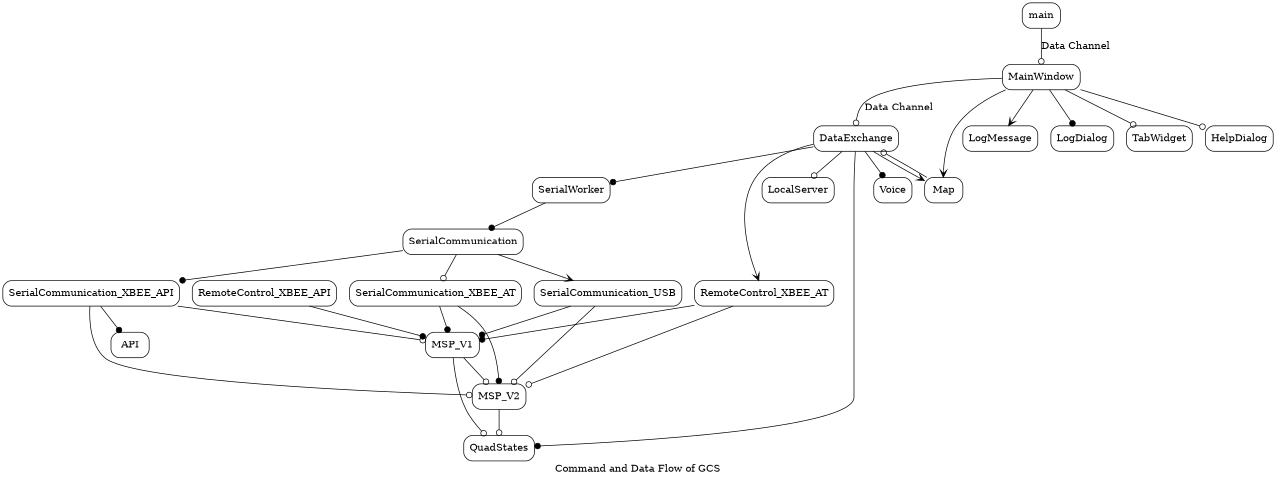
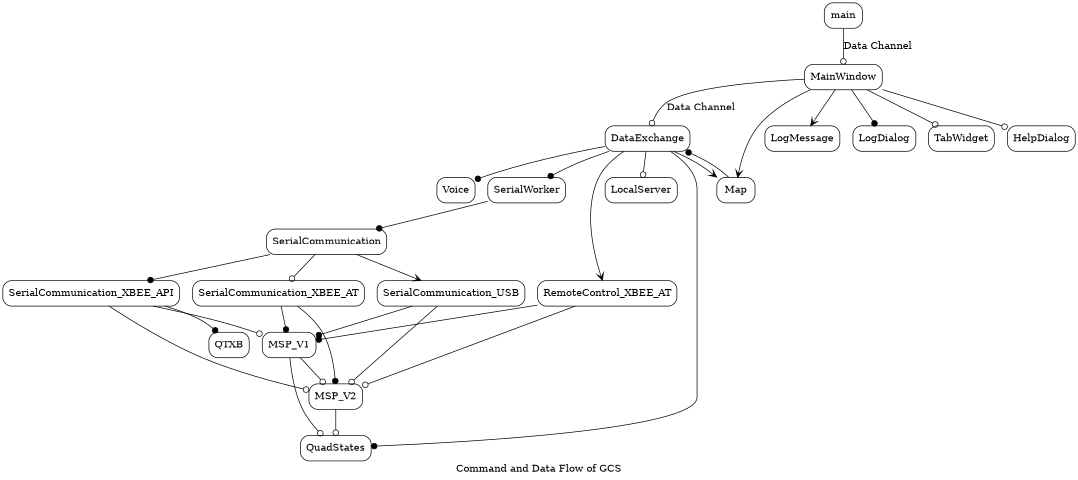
  digraph {
    label="Command and Data Flow of GCS"
    node [shape=box style=rounded]
    edge [arrowhead=odot]
    main
    MainWindow
    DataExchange
    Map
    LogMessage
    LogDialog
    TabWidget
    HelpDialog
    LocalServer
    RemoteControl_XBEE_AT
    Voice
    SerialWorker
    QuadStates
    MSP_V1
    MSP_V2
    SerialCommunication
-   RemoteControl_XBEE_API
    SerialCommunication_USB
    SerialCommunication_XBEE_AT
    SerialCommunication_XBEE_API
-   QTXB [label=API]
+   QTXB
    main -> MainWindow [label="Data Channel"]
    MainWindow -> DataExchange [label="Data Channel"]
    MainWindow -> Map [arrowhead=vee]
    MainWindow -> LogMessage [arrowhead=vee]
    MainWindow -> LogDialog [arrowhead=dot]
    MainWindow -> TabWidget
    MainWindow -> HelpDialog
    DataExchange -> Map [arrowhead=vee]
    DataExchange -> LocalServer
    DataExchange -> RemoteControl_XBEE_AT [arrowhead=vee]
    DataExchange -> Voice [arrowhead=dot]
    DataExchange -> SerialWorker [arrowhead=dot]
    DataExchange -> QuadStates [arrowhead=dot]
-   Map -> DataExchange
+   Map -> DataExchange [arrowhead=dot]
    RemoteControl_XBEE_AT -> MSP_V1 [arrowhead=dot]
    RemoteControl_XBEE_AT -> MSP_V2
    SerialWorker -> SerialCommunication [arrowhead=dot]
    MSP_V1 -> QuadStates
    MSP_V1 -> MSP_V2
    MSP_V2 -> QuadStates
    SerialCommunication -> SerialCommunication_USB [arrowhead=vee]
    SerialCommunication -> SerialCommunication_XBEE_AT
    SerialCommunication -> SerialCommunication_XBEE_API [arrowhead=dot]
-   RemoteControl_XBEE_API -> MSP_V1 [arrowhead=dot]
    SerialCommunication_USB -> MSP_V1 [arrowhead=dot]
    SerialCommunication_USB -> MSP_V2
    SerialCommunication_XBEE_AT -> MSP_V1 [arrowhead=dot]
    SerialCommunication_XBEE_AT -> MSP_V2 [arrowhead=dot]
    SerialCommunication_XBEE_API -> MSP_V1
    SerialCommunication_XBEE_API -> MSP_V2
    SerialCommunication_XBEE_API -> QTXB [arrowhead=dot]
  }
